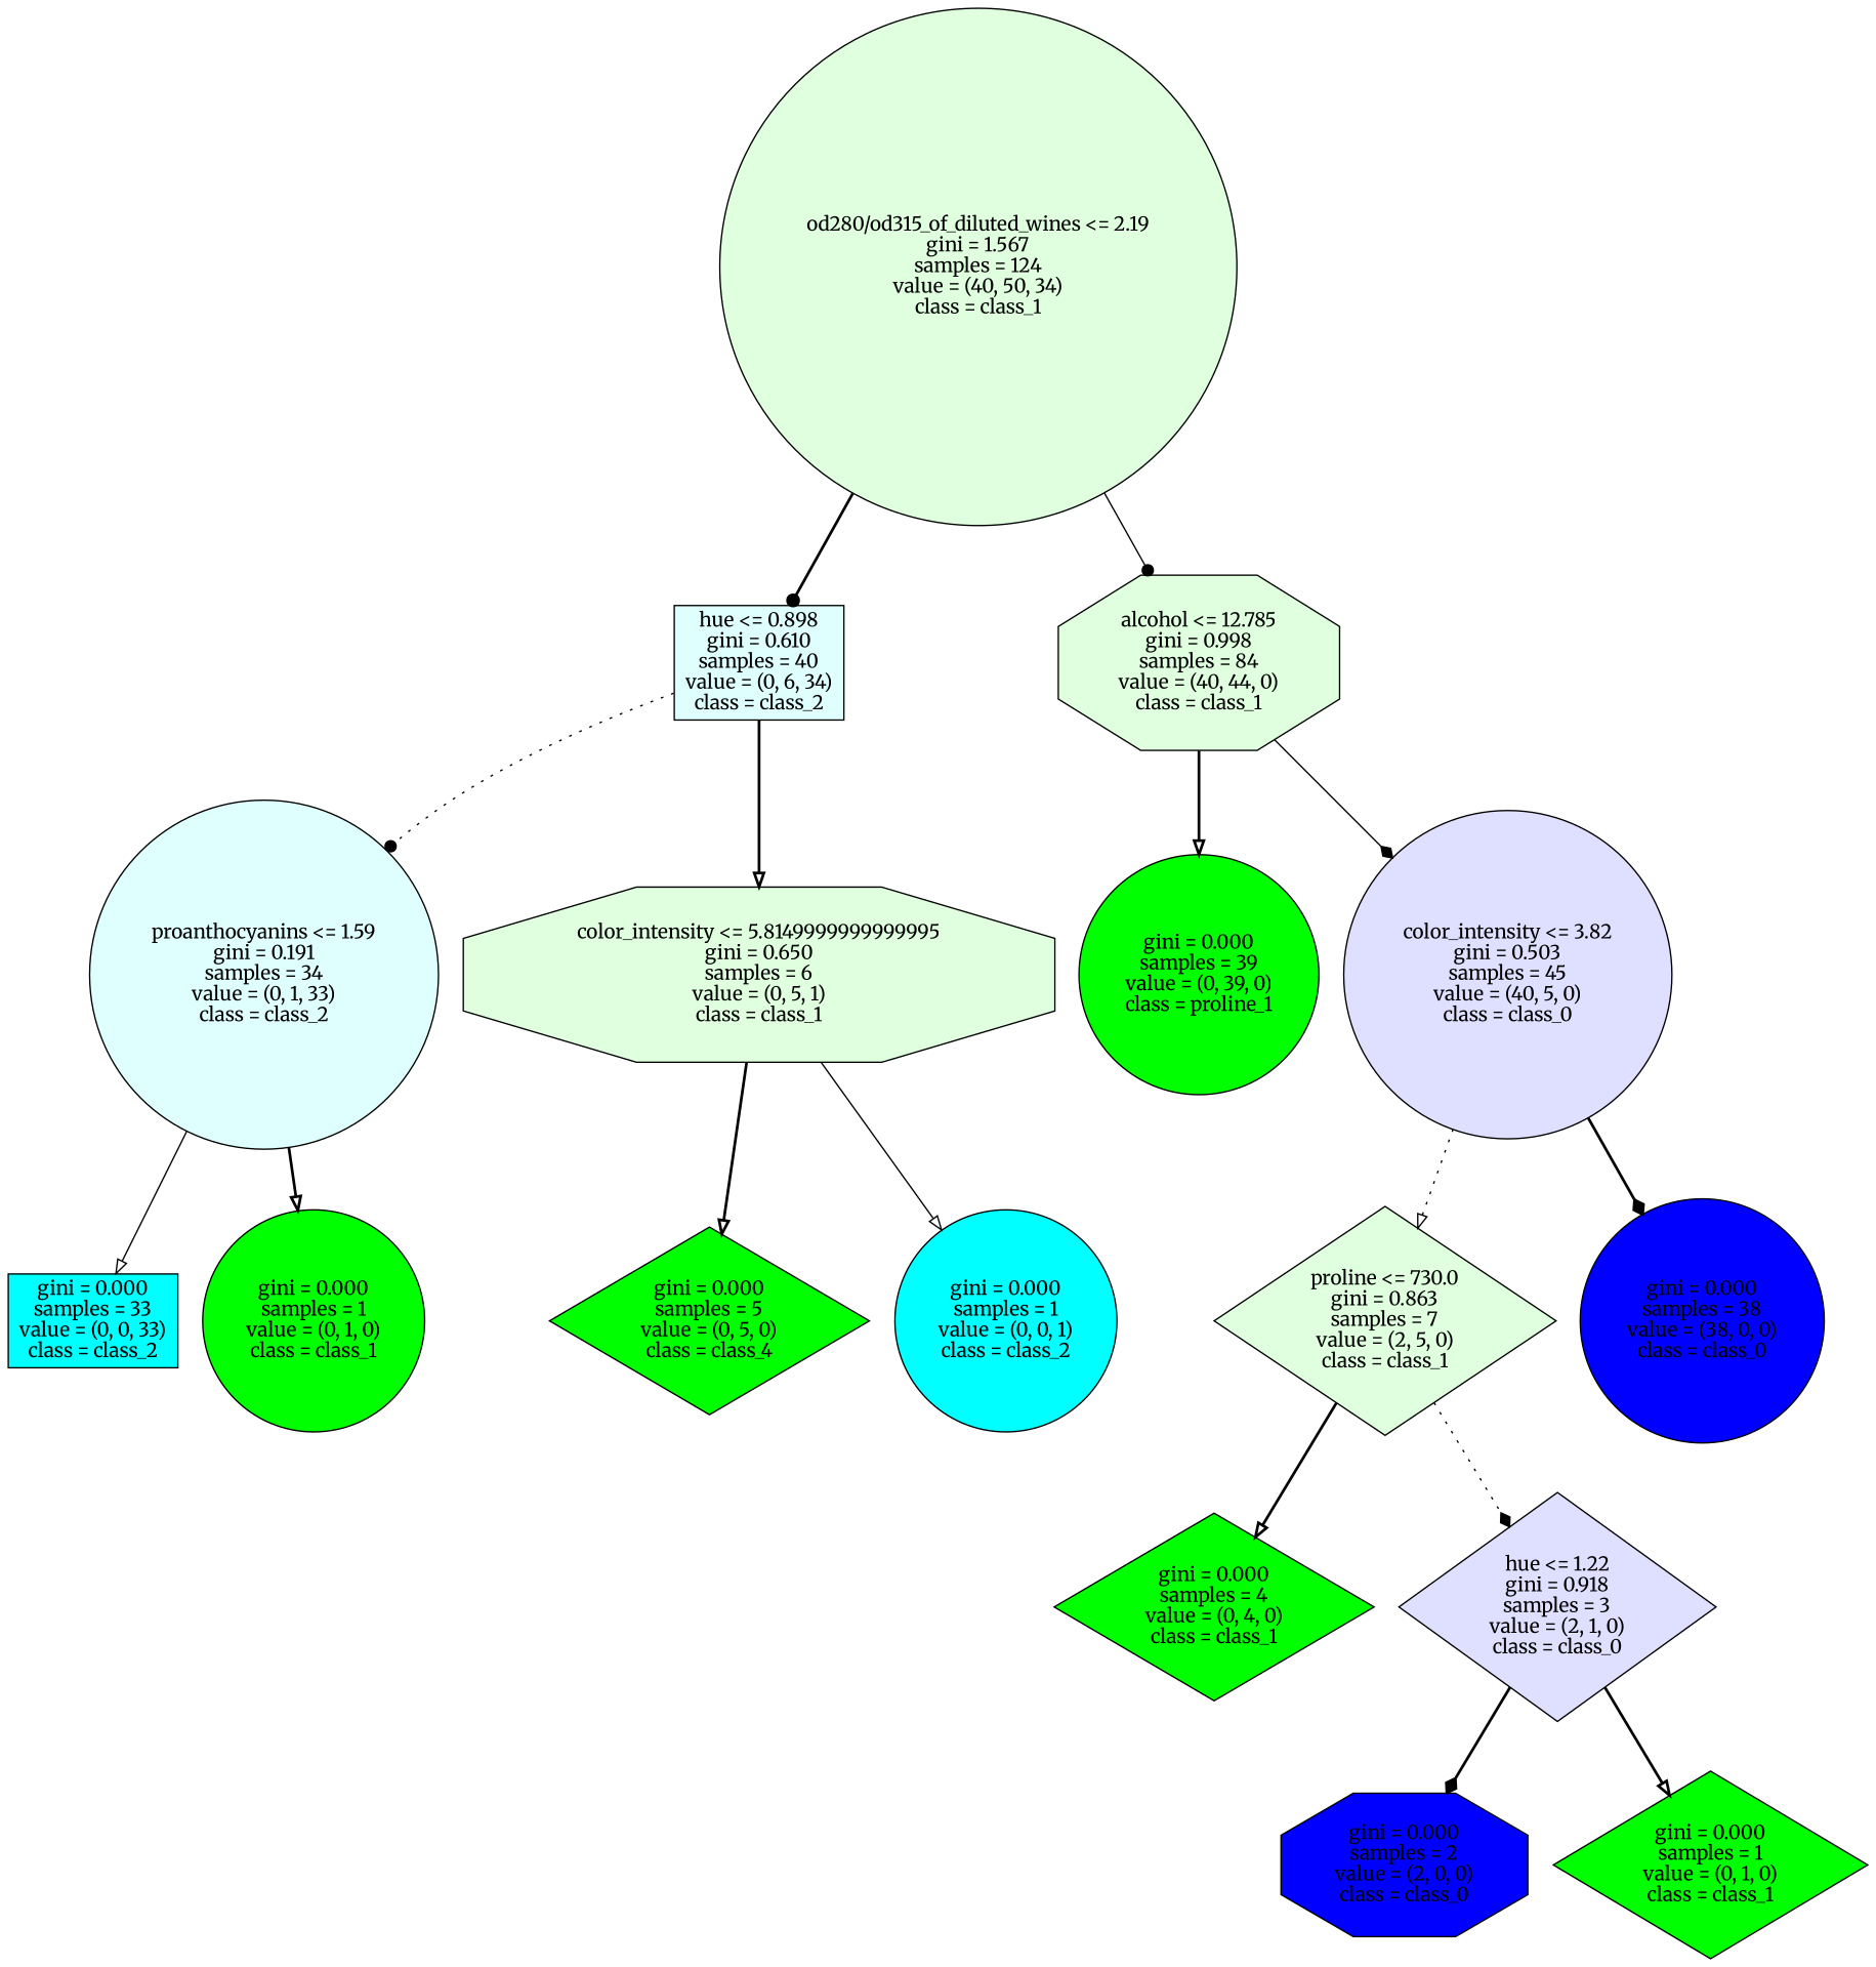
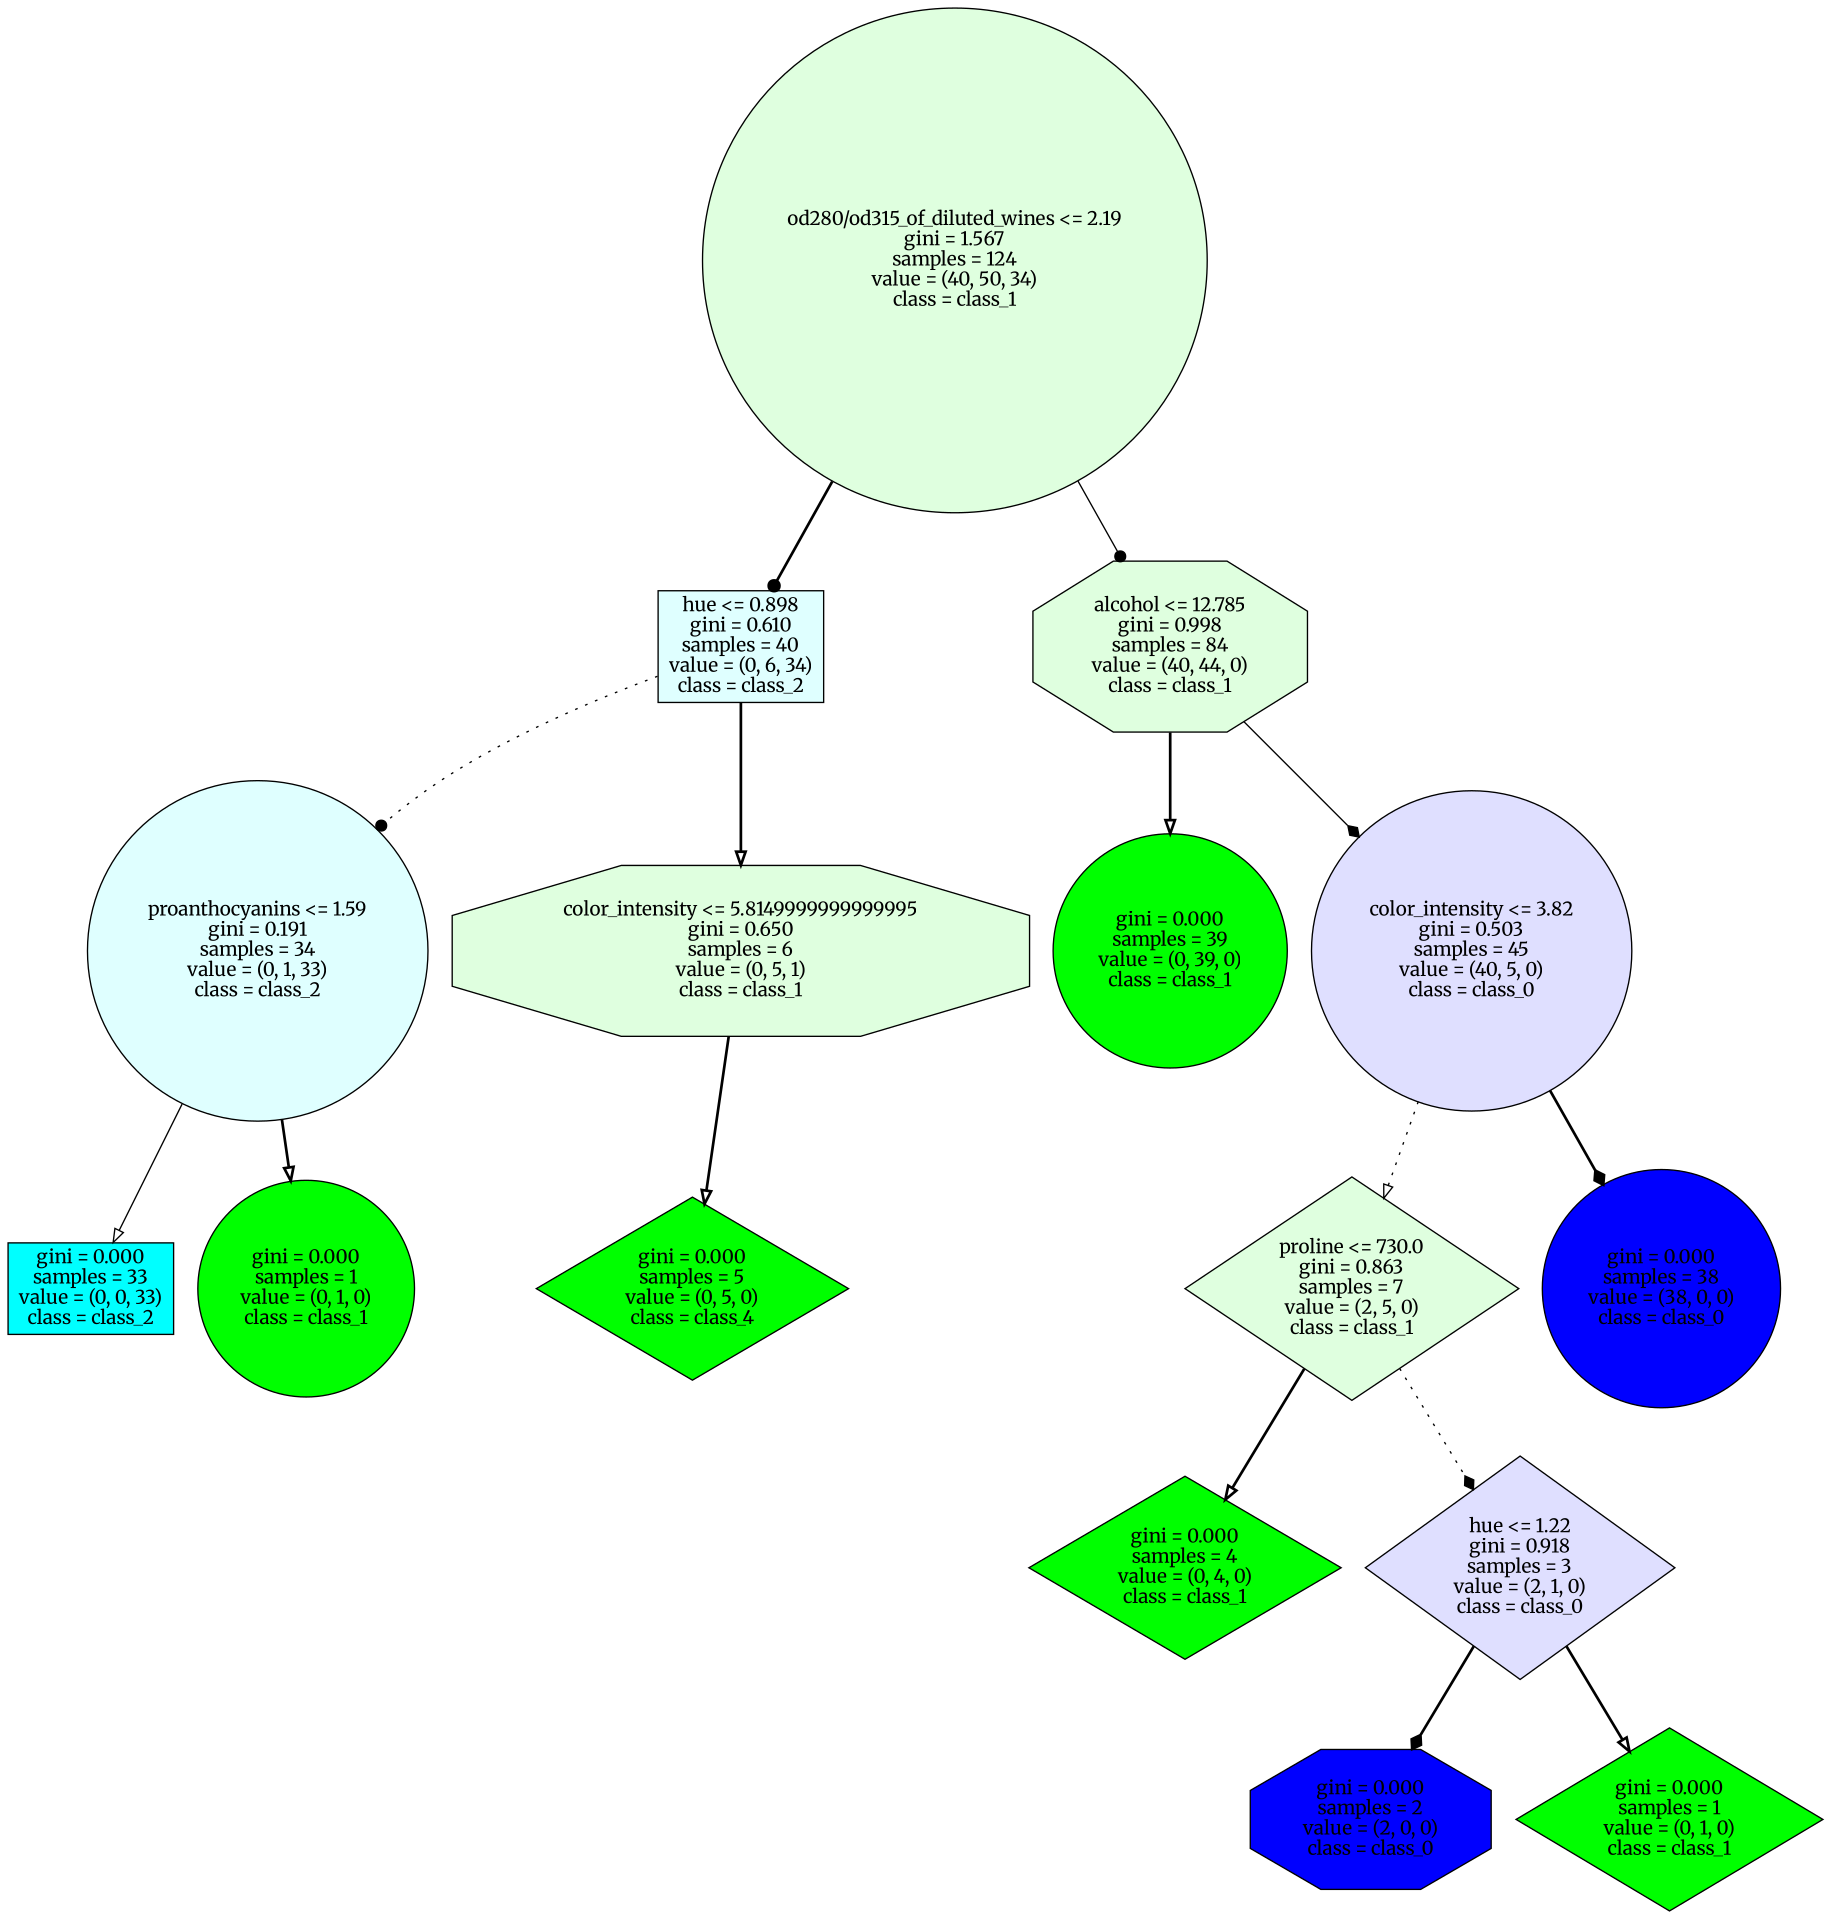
  digraph {
    fontname=Merriweather
    node [fillcolor="#00ff00ff" fontname=Merriweather shape=circle style=filled]
    edge [arrowhead=onormal fontname=Merriweather style=bold]
    n1 [fillcolor="#00ff0020" label="od280/od315_of_diluted_wines <= 2.19\ngini = 1.567\nsamples = 124\nvalue = (40, 50, 34)\nclass = class_1"]
    n2 [fillcolor="#00ffff20" label="hue <= 0.898\ngini = 0.610\nsamples = 40\nvalue = (0, 6, 34)\nclass = class_2" shape=box]
    n3 [fillcolor="#00ff0020" label="alcohol <= 12.785\ngini = 0.998\nsamples = 84\nvalue = (40, 44, 0)\nclass = class_1" shape=octagon]
    n4 [fillcolor="#00ffff20" label="proanthocyanins <= 1.59\ngini = 0.191\nsamples = 34\nvalue = (0, 1, 33)\nclass = class_2"]
    n5 [fillcolor="#00ff0020" label="color_intensity <= 5.8149999999999995\ngini = 0.650\nsamples = 6\nvalue = (0, 5, 1)\nclass = class_1" shape=octagon]
-   n6 [label="gini = 0.000\nsamples = 39\nvalue = (0, 39, 0)\nclass = proline_1"]
+   n6 [label="gini = 0.000\nsamples = 39\nvalue = (0, 39, 0)\nclass = class_1"]
    n7 [fillcolor="#0000ff20" label="color_intensity <= 3.82\ngini = 0.503\nsamples = 45\nvalue = (40, 5, 0)\nclass = class_0"]
    n8 [fillcolor="#00ffffff" label="gini = 0.000\nsamples = 33\nvalue = (0, 0, 33)\nclass = class_2" shape=box]
    n9 [label="gini = 0.000\nsamples = 1\nvalue = (0, 1, 0)\nclass = class_1"]
    n10 [label="gini = 0.000\nsamples = 5\nvalue = (0, 5, 0)\nclass = class_4" shape=diamond]
-   n11 [fillcolor="#00ffffff" label="gini = 0.000\nsamples = 1\nvalue = (0, 0, 1)\nclass = class_2"]
    n12 [fillcolor="#00ff0020" label="proline <= 730.0\ngini = 0.863\nsamples = 7\nvalue = (2, 5, 0)\nclass = class_1" shape=diamond]
    n13 [fillcolor="#0000ffff" label="gini = 0.000\nsamples = 38\nvalue = (38, 0, 0)\nclass = class_0"]
    n14 [label="gini = 0.000\nsamples = 4\nvalue = (0, 4, 0)\nclass = class_1" shape=diamond]
    n15 [fillcolor="#0000ff20" label="hue <= 1.22\ngini = 0.918\nsamples = 3\nvalue = (2, 1, 0)\nclass = class_0" shape=diamond]
    n16 [fillcolor="#0000ffff" label="gini = 0.000\nsamples = 2\nvalue = (2, 0, 0)\nclass = class_0" shape=octagon]
    n17 [label="gini = 0.000\nsamples = 1\nvalue = (0, 1, 0)\nclass = class_1" shape=diamond]
    n1 -> n2 [arrowhead=dot]
    n1 -> n3 [arrowhead=dot style=solid]
    n2 -> n4 [arrowhead=dot style=dotted]
    n2 -> n5
    n3 -> n6
    n3 -> n7 [arrowhead=diamond style=solid]
    n4 -> n8 [style=solid]
    n4 -> n9
    n5 -> n10
-   n5 -> n11 [style=solid]
    n7 -> n12 [style=dotted]
    n7 -> n13 [arrowhead=diamond]
    n12 -> n14
    n12 -> n15 [arrowhead=diamond style=dotted]
    n15 -> n16 [arrowhead=diamond]
    n15 -> n17
  }
